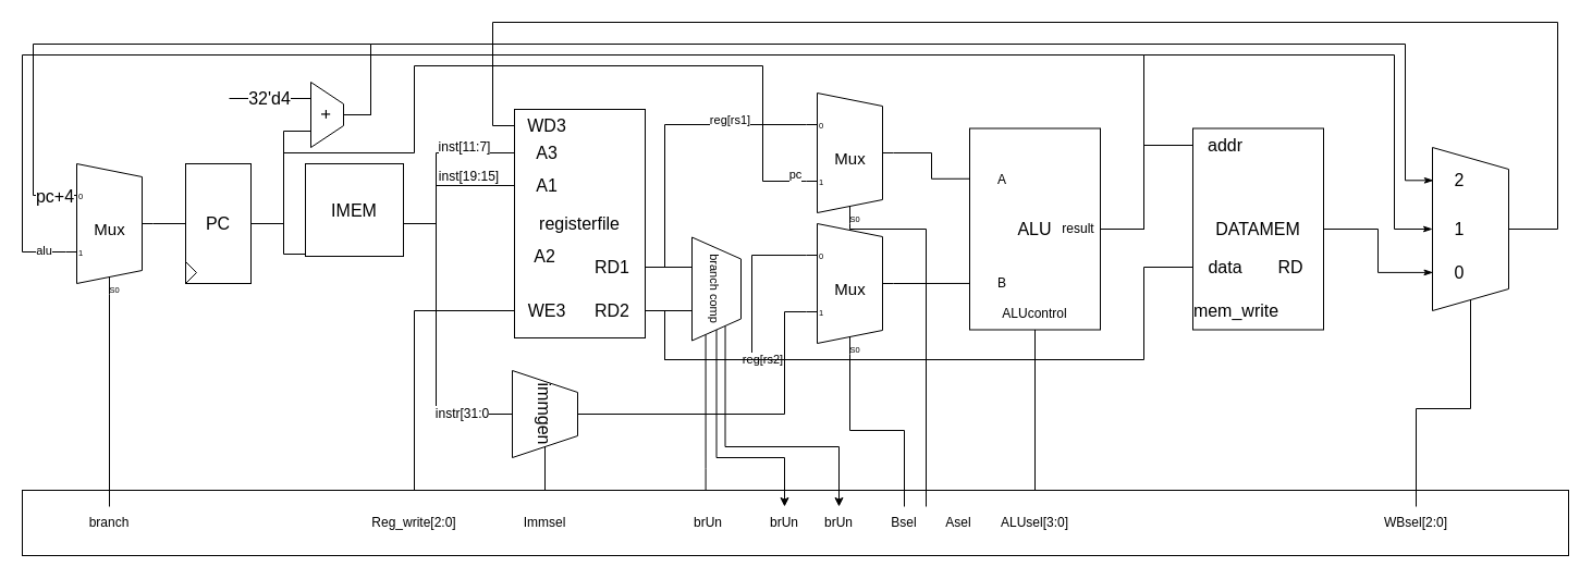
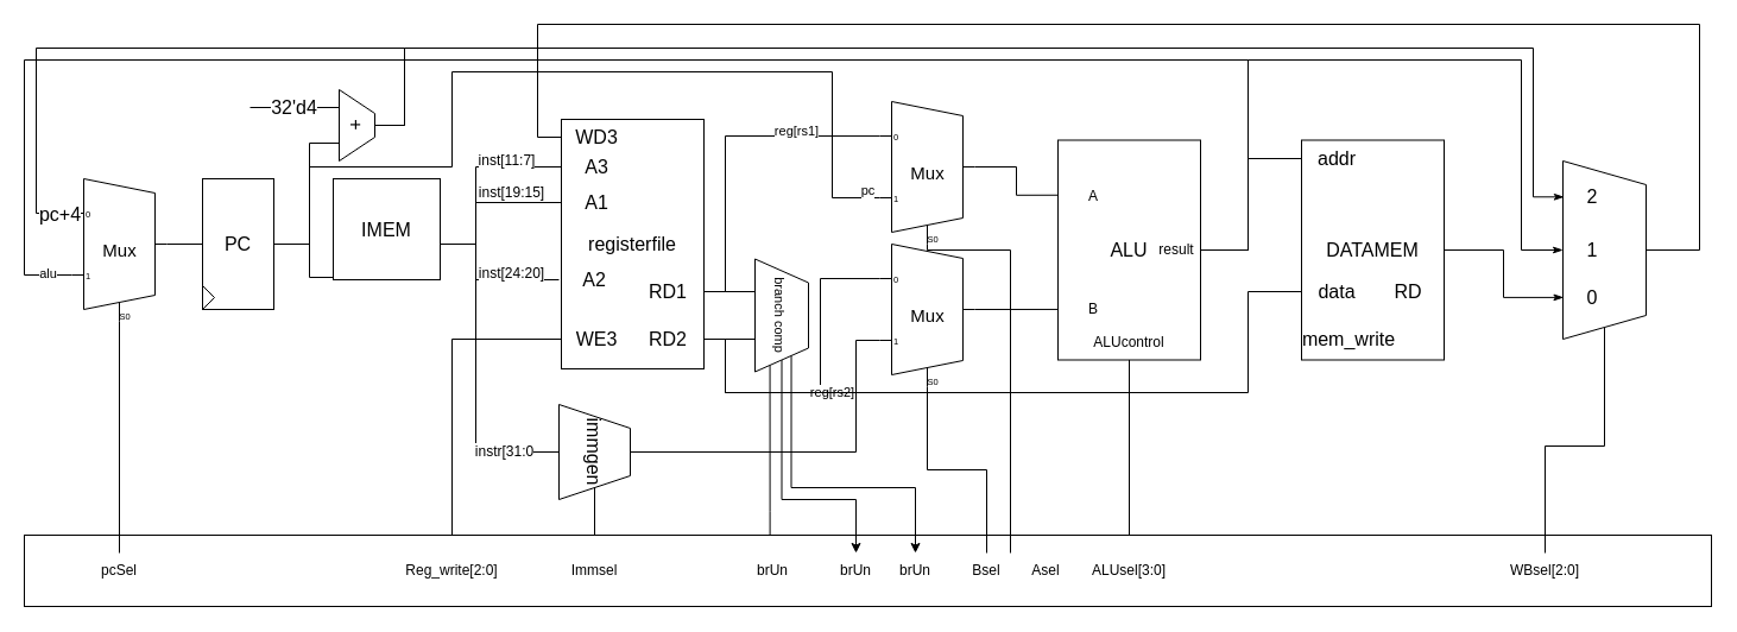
  <mxCell id="0" />
  <mxCell id="1" parent="0" />
  <mxCell id="2" style="edgeStyle=orthogonalEdgeStyle;rounded=0;orthogonalLoop=1;jettySize=auto;html=1;entryX=0;entryY=0.5;entryDx=0;entryDy=0;endArrow=none;endFill=0;" edge="1" parent="1" source="78" target="77"><mxGeometry relative="1" as="geometry"><Array as="points"><mxPoint x="380" y="285" /></Array></mxGeometry></mxCell>
  <mxCell id="3" style="edgeStyle=orthogonalEdgeStyle;rounded=0;orthogonalLoop=1;jettySize=auto;html=1;entryX=0.5;entryY=1;entryDx=0;entryDy=0;endArrow=none;endFill=0;" edge="1" parent="1" source="74" target="72"><mxGeometry relative="1" as="geometry" /></mxCell>
  <mxCell id="4" style="edgeStyle=orthogonalEdgeStyle;rounded=0;orthogonalLoop=1;jettySize=auto;html=1;entryX=1;entryY=0.5;entryDx=0;entryDy=0;endArrow=none;endFill=0;" edge="1" parent="1" source="62" target="59"><mxGeometry relative="1" as="geometry" /></mxCell>
  <mxCell id="5" style="edgeStyle=orthogonalEdgeStyle;rounded=0;orthogonalLoop=1;jettySize=auto;html=1;entryX=1;entryY=0.75;entryDx=0;entryDy=0;endArrow=none;endFill=0;" edge="1" parent="1" source="63" target="37"><mxGeometry relative="1" as="geometry"><Array as="points"><mxPoint x="648" y="430" /></Array></mxGeometry></mxCell>
  <mxCell id="6" value="" style="rounded=0;whiteSpace=wrap;html=1;" vertex="1" parent="1"><mxGeometry x="20" y="450" width="1420" height="60" as="geometry" /></mxCell>
  <mxCell id="7" style="edgeStyle=orthogonalEdgeStyle;rounded=0;orthogonalLoop=1;jettySize=auto;html=1;exitX=1;exitY=0.5;exitDx=0;exitDy=-5;exitPerimeter=0;entryX=0;entryY=0.5;entryDx=0;entryDy=0;fontSize=16;endArrow=none;endFill=0;" edge="1" parent="1" source="8" target="12"><mxGeometry relative="1" as="geometry" /></mxCell>
  <mxCell id="8" value="Mux" style="shadow=0;dashed=0;align=center;html=1;strokeWidth=1;shape=mxgraph.electrical.abstract.mux2;fontSize=15;" vertex="1" parent="1"><mxGeometry x="60" y="150" width="80" height="120" as="geometry" /></mxCell>
  <mxCell id="9" style="edgeStyle=orthogonalEdgeStyle;rounded=0;orthogonalLoop=1;jettySize=auto;html=1;entryX=0;entryY=0.75;entryDx=0;entryDy=0;fontSize=16;endArrow=none;endFill=0;" edge="1" parent="1" source="12" target="22"><mxGeometry relative="1" as="geometry"><Array as="points"><mxPoint x="260" y="205" /><mxPoint x="260" y="233" /></Array></mxGeometry></mxCell>
  <mxCell id="10" style="edgeStyle=orthogonalEdgeStyle;rounded=0;orthogonalLoop=1;jettySize=auto;html=1;entryX=0.75;entryY=1;entryDx=0;entryDy=0;fontSize=16;endArrow=none;endFill=0;" edge="1" parent="1" source="12" target="16"><mxGeometry relative="1" as="geometry"><Array as="points"><mxPoint x="260" y="205" /><mxPoint x="260" y="120" /></Array></mxGeometry></mxCell>
  <mxCell id="11" value="pc" style="edgeStyle=orthogonalEdgeStyle;rounded=0;orthogonalLoop=1;jettySize=auto;html=1;entryX=0;entryY=0.65;entryDx=0;entryDy=3;entryPerimeter=0;endArrow=none;endFill=0;" edge="1" parent="1" source="12" target="41"><mxGeometry x="0.974" y="6" relative="1" as="geometry"><Array as="points"><mxPoint x="260" y="205" /><mxPoint x="260" y="140" /><mxPoint x="380" y="140" /><mxPoint x="380" y="60" /><mxPoint x="700" y="60" /><mxPoint x="700" y="166" /></Array><mxPoint as="offset" /></mxGeometry></mxCell>
  <mxCell id="12" value="PC" style="rounded=0;whiteSpace=wrap;html=1;fontSize=16;" vertex="1" parent="1"><mxGeometry x="170" y="150" width="60" height="110" as="geometry" /></mxCell>
  <mxCell id="13" value="" style="triangle;whiteSpace=wrap;html=1;fontSize=16;" vertex="1" parent="1"><mxGeometry x="170" y="240" width="10" height="20" as="geometry" /></mxCell>
  <mxCell id="14" value="pc+4" style="edgeStyle=orthogonalEdgeStyle;rounded=0;orthogonalLoop=1;jettySize=auto;html=1;entryX=0;entryY=0.217;entryDx=0;entryDy=3;entryPerimeter=0;fontSize=16;endArrow=none;endFill=0;" edge="1" parent="1" source="16" target="8"><mxGeometry x="0.965" y="-1" relative="1" as="geometry"><Array as="points"><mxPoint x="340" y="105" /><mxPoint x="340" y="40" /><mxPoint x="30" y="40" /><mxPoint x="30" y="179" /></Array><mxPoint as="offset" /></mxGeometry></mxCell>
  <mxCell id="15" style="edgeStyle=orthogonalEdgeStyle;rounded=0;orthogonalLoop=1;jettySize=auto;html=1;endArrow=classicThin;endFill=1;entryX=0.202;entryY=0.988;entryDx=0;entryDy=0;entryPerimeter=0;" edge="1" parent="1" source="16" target="53"><mxGeometry relative="1" as="geometry"><Array as="points"><mxPoint x="340" y="105" /><mxPoint x="340" y="40" /><mxPoint x="1290" y="40" /><mxPoint x="1290" y="165" /></Array></mxGeometry></mxCell>
  <mxCell id="16" value="+" style="shape=trapezoid;perimeter=trapezoidPerimeter;whiteSpace=wrap;html=1;fixedSize=1;fontSize=16;rotation=90;" vertex="1" parent="1"><mxGeometry x="270" y="90" width="60" height="30" as="geometry" /></mxCell>
  <mxCell id="17" value="inst[11:7]" style="edgeStyle=orthogonalEdgeStyle;rounded=0;orthogonalLoop=1;jettySize=auto;html=1;entryX=0;entryY=0.5;entryDx=0;entryDy=0;fontSize=12;endArrow=none;endFill=0;" edge="1" parent="1" source="22" target="25"><mxGeometry x="0.447" y="5" relative="1" as="geometry"><Array as="points"><mxPoint x="400" y="205" /><mxPoint x="400" y="140" /></Array><mxPoint as="offset" /></mxGeometry></mxCell>
  <mxCell id="18" value="&lt;font style=&quot;font-size: 12px;&quot;&gt;inst[19:15]&lt;/font&gt;" style="edgeStyle=orthogonalEdgeStyle;rounded=0;orthogonalLoop=1;jettySize=auto;html=1;entryX=0;entryY=0.5;entryDx=0;entryDy=0;fontSize=16;endArrow=none;endFill=0;" edge="1" parent="1" source="22" target="26"><mxGeometry x="0.387" y="10" relative="1" as="geometry"><Array as="points"><mxPoint x="400" y="205" /><mxPoint x="400" y="170" /></Array><mxPoint as="offset" /></mxGeometry></mxCell>
+ <mxCell id="19" value="&lt;font style=&quot;font-size: 12px;&quot;&gt;inst[24:20]&lt;/font&gt;" style="edgeStyle=orthogonalEdgeStyle;rounded=0;orthogonalLoop=1;jettySize=auto;html=1;entryX=0;entryY=0.5;entryDx=0;entryDy=0;fontSize=12;endArrow=none;endFill=0;" edge="1" parent="1" source="22" target="27"><mxGeometry x="0.385" y="5" relative="1" as="geometry"><Array as="points"><mxPoint x="400" y="205" /><mxPoint x="400" y="235" /></Array><mxPoint as="offset" /></mxGeometry></mxCell>
  <mxCell id="20" style="edgeStyle=orthogonalEdgeStyle;rounded=0;orthogonalLoop=1;jettySize=auto;html=1;entryX=0.5;entryY=1;entryDx=0;entryDy=0;fontSize=12;endArrow=none;endFill=0;" edge="1" parent="1" source="22" target="59"><mxGeometry relative="1" as="geometry"><Array as="points"><mxPoint x="400" y="205" /><mxPoint x="400" y="380" /></Array></mxGeometry></mxCell>
  <mxCell id="21" value="instr[31:0" style="edgeLabel;html=1;align=center;verticalAlign=middle;resizable=0;points=[];fontSize=12;" vertex="1" connectable="0" parent="20"><mxGeometry x="0.655" y="1" relative="1" as="geometry"><mxPoint as="offset" /></mxGeometry></mxCell>
  <mxCell id="22" value="IMEM" style="rounded=0;whiteSpace=wrap;html=1;fontSize=16;" vertex="1" parent="1"><mxGeometry x="280" y="150" width="90" height="85" as="geometry" /></mxCell>
  <mxCell id="23" value="registerfile" style="rounded=0;whiteSpace=wrap;html=1;fontSize=16;" vertex="1" parent="1"><mxGeometry x="472" y="100" width="120" height="210" as="geometry" /></mxCell>
  <mxCell id="24" value="WD3" style="text;html=1;strokeColor=none;fillColor=none;align=center;verticalAlign=middle;whiteSpace=wrap;rounded=0;fontSize=16;" vertex="1" parent="1"><mxGeometry x="472" y="100" width="60" height="30" as="geometry" /></mxCell>
  <mxCell id="25" value="A3" style="text;html=1;strokeColor=none;fillColor=none;align=center;verticalAlign=middle;whiteSpace=wrap;rounded=0;fontSize=16;" vertex="1" parent="1"><mxGeometry x="472" y="125" width="60" height="30" as="geometry" /></mxCell>
  <mxCell id="26" value="A1" style="text;html=1;strokeColor=none;fillColor=none;align=center;verticalAlign=middle;whiteSpace=wrap;rounded=0;fontSize=16;" vertex="1" parent="1"><mxGeometry x="472" y="155" width="60" height="30" as="geometry" /></mxCell>
  <mxCell id="27" value="A2" style="text;html=1;strokeColor=none;fillColor=none;align=center;verticalAlign=middle;whiteSpace=wrap;rounded=0;fontSize=16;" vertex="1" parent="1"><mxGeometry x="470" y="220" width="60" height="30" as="geometry" /></mxCell>
  <mxCell id="28" style="edgeStyle=orthogonalEdgeStyle;rounded=0;orthogonalLoop=1;jettySize=auto;html=1;entryX=0.25;entryY=1;entryDx=0;entryDy=0;fontSize=16;endArrow=none;endFill=0;" edge="1" parent="1" source="30" target="37"><mxGeometry relative="1" as="geometry"><Array as="points"><mxPoint x="635" y="245" /></Array></mxGeometry></mxCell>
  <mxCell id="29" value="reg[rs1]" style="edgeStyle=orthogonalEdgeStyle;rounded=0;orthogonalLoop=1;jettySize=auto;html=1;entryX=0;entryY=0.217;entryDx=0;entryDy=3;entryPerimeter=0;endArrow=none;endFill=0;" edge="1" parent="1" source="30" target="41"><mxGeometry x="0.498" y="4" relative="1" as="geometry"><Array as="points"><mxPoint x="610" y="245" /><mxPoint x="610" y="114" /></Array><mxPoint as="offset" /></mxGeometry></mxCell>
  <mxCell id="30" value="RD1" style="text;html=1;strokeColor=none;fillColor=none;align=center;verticalAlign=middle;whiteSpace=wrap;rounded=0;fontSize=16;" vertex="1" parent="1"><mxGeometry x="532" y="230" width="60" height="30" as="geometry" /></mxCell>
  <mxCell id="31" style="edgeStyle=orthogonalEdgeStyle;rounded=0;orthogonalLoop=1;jettySize=auto;html=1;entryX=0.75;entryY=1;entryDx=0;entryDy=0;fontSize=16;endArrow=none;endFill=0;" edge="1" parent="1" source="34" target="37"><mxGeometry relative="1" as="geometry"><Array as="points"><mxPoint x="635" y="285" /></Array></mxGeometry></mxCell>
  <mxCell id="32" value="reg[rs2]" style="edgeStyle=orthogonalEdgeStyle;rounded=0;orthogonalLoop=1;jettySize=auto;html=1;entryX=0;entryY=0.217;entryDx=0;entryDy=3;entryPerimeter=0;fontSize=11;endArrow=none;endFill=0;" edge="1" parent="1" source="34" target="39"><mxGeometry x="-0.01" y="-10" relative="1" as="geometry"><Array as="points"><mxPoint x="610" y="285" /><mxPoint x="610" y="330" /><mxPoint x="690" y="330" /><mxPoint x="690" y="234" /></Array><mxPoint as="offset" /></mxGeometry></mxCell>
  <mxCell id="33" style="edgeStyle=orthogonalEdgeStyle;rounded=0;orthogonalLoop=1;jettySize=auto;html=1;entryX=0;entryY=0.5;entryDx=0;entryDy=0;endArrow=none;endFill=0;" edge="1" parent="1" source="34" target="49"><mxGeometry relative="1" as="geometry"><Array as="points"><mxPoint x="610" y="285" /><mxPoint x="610" y="330" /><mxPoint x="1050" y="330" /><mxPoint x="1050" y="245" /></Array></mxGeometry></mxCell>
  <mxCell id="34" value="RD2" style="text;html=1;strokeColor=none;fillColor=none;align=center;verticalAlign=middle;whiteSpace=wrap;rounded=0;fontSize=16;" vertex="1" parent="1"><mxGeometry x="532" y="270" width="60" height="30" as="geometry" /></mxCell>
  <mxCell id="35" style="edgeStyle=orthogonalEdgeStyle;rounded=0;orthogonalLoop=1;jettySize=auto;html=1;exitX=1;exitY=0.5;exitDx=0;exitDy=0;endArrow=classic;endFill=1;" edge="1" parent="1" source="37" target="64"><mxGeometry relative="1" as="geometry"><Array as="points"><mxPoint x="658" y="420" /><mxPoint x="720" y="420" /></Array></mxGeometry></mxCell>
  <mxCell id="36" style="edgeStyle=orthogonalEdgeStyle;rounded=0;orthogonalLoop=1;jettySize=auto;html=1;exitX=1;exitY=0.25;exitDx=0;exitDy=0;entryX=0.5;entryY=0;entryDx=0;entryDy=0;endArrow=classic;endFill=1;" edge="1" parent="1" source="37" target="65"><mxGeometry relative="1" as="geometry"><Array as="points"><mxPoint x="666" y="410" /><mxPoint x="770" y="410" /></Array></mxGeometry></mxCell>
  <mxCell id="37" value="&lt;font style=&quot;font-size: 11px;&quot;&gt;branch comp&lt;/font&gt;" style="shape=trapezoid;perimeter=trapezoidPerimeter;whiteSpace=wrap;html=1;fixedSize=1;fontSize=16;rotation=90;" vertex="1" parent="1"><mxGeometry x="610" y="242.5" width="95" height="45" as="geometry" /></mxCell>
  <mxCell id="38" style="edgeStyle=orthogonalEdgeStyle;rounded=0;orthogonalLoop=1;jettySize=auto;html=1;exitX=1;exitY=0.5;exitDx=0;exitDy=-5;exitPerimeter=0;entryX=0;entryY=0.77;entryDx=0;entryDy=0;entryPerimeter=0;endArrow=none;endFill=0;" edge="1" parent="1" source="39" target="45"><mxGeometry relative="1" as="geometry" /></mxCell>
  <mxCell id="39" value="Mux" style="shadow=0;dashed=0;align=center;html=1;strokeWidth=1;shape=mxgraph.electrical.abstract.mux2;fontSize=15;" vertex="1" parent="1"><mxGeometry x="740" y="205" width="80" height="120" as="geometry" /></mxCell>
  <mxCell id="40" style="edgeStyle=orthogonalEdgeStyle;rounded=0;orthogonalLoop=1;jettySize=auto;html=1;exitX=1;exitY=0.5;exitDx=0;exitDy=-5;exitPerimeter=0;entryX=0;entryY=0.25;entryDx=0;entryDy=0;endArrow=none;endFill=0;" edge="1" parent="1" source="41" target="45"><mxGeometry relative="1" as="geometry" /></mxCell>
  <mxCell id="41" value="Mux" style="shadow=0;dashed=0;align=center;html=1;strokeWidth=1;shape=mxgraph.electrical.abstract.mux2;fontSize=15;" vertex="1" parent="1"><mxGeometry x="740" y="85" width="80" height="120" as="geometry" /></mxCell>
  <mxCell id="42" style="edgeStyle=orthogonalEdgeStyle;rounded=0;orthogonalLoop=1;jettySize=auto;html=1;endArrow=none;endFill=0;" edge="1" parent="1" source="45" target="48"><mxGeometry relative="1" as="geometry"><Array as="points"><mxPoint x="1050" y="210" /><mxPoint x="1050" y="133" /></Array></mxGeometry></mxCell>
  <mxCell id="43" style="edgeStyle=orthogonalEdgeStyle;rounded=0;orthogonalLoop=1;jettySize=auto;html=1;entryX=0.5;entryY=1;entryDx=0;entryDy=0;endArrow=classicThin;endFill=1;" edge="1" parent="1" source="45" target="53"><mxGeometry relative="1" as="geometry"><Array as="points"><mxPoint x="1050" y="210" /><mxPoint x="1050" y="50" /><mxPoint x="1280" y="50" /><mxPoint x="1280" y="210" /></Array></mxGeometry></mxCell>
  <mxCell id="44" value="alu" style="edgeStyle=orthogonalEdgeStyle;rounded=0;orthogonalLoop=1;jettySize=auto;html=1;entryX=0;entryY=0.65;entryDx=0;entryDy=3;entryPerimeter=0;endArrow=none;endFill=0;" edge="1" parent="1" source="45" target="8"><mxGeometry x="0.972" y="1" relative="1" as="geometry"><Array as="points"><mxPoint x="1050" y="210" /><mxPoint x="1050" y="50" /><mxPoint x="20" y="50" /><mxPoint x="20" y="231" /></Array><mxPoint as="offset" /></mxGeometry></mxCell>
  <mxCell id="45" value="ALU" style="rounded=0;whiteSpace=wrap;html=1;fontSize=16;" vertex="1" parent="1"><mxGeometry x="890" y="117.5" width="120" height="185" as="geometry" /></mxCell>
  <mxCell id="46" style="edgeStyle=orthogonalEdgeStyle;rounded=0;orthogonalLoop=1;jettySize=auto;html=1;entryX=0.766;entryY=0.993;entryDx=0;entryDy=0;endArrow=classicThin;endFill=1;entryPerimeter=0;" edge="1" parent="1" source="47" target="53"><mxGeometry relative="1" as="geometry"><Array as="points"><mxPoint x="1265" y="210" /><mxPoint x="1265" y="250" /><mxPoint x="1316" y="250" /></Array></mxGeometry></mxCell>
  <mxCell id="47" value="DATAMEM" style="rounded=0;whiteSpace=wrap;html=1;fontSize=16;" vertex="1" parent="1"><mxGeometry x="1095" y="117.5" width="120" height="185" as="geometry" /></mxCell>
  <mxCell id="48" value="addr" style="text;html=1;strokeColor=none;fillColor=none;align=center;verticalAlign=middle;whiteSpace=wrap;rounded=0;fontSize=16;" vertex="1" parent="1"><mxGeometry x="1095" y="117.5" width="60" height="30" as="geometry" /></mxCell>
  <mxCell id="49" value="data" style="text;html=1;strokeColor=none;fillColor=none;align=center;verticalAlign=middle;whiteSpace=wrap;rounded=0;fontSize=16;" vertex="1" parent="1"><mxGeometry x="1095" y="230" width="60" height="30" as="geometry" /></mxCell>
  <mxCell id="50" value="mem_write" style="text;html=1;strokeColor=none;fillColor=none;align=center;verticalAlign=middle;whiteSpace=wrap;rounded=0;fontSize=16;" vertex="1" parent="1"><mxGeometry x="1095" y="270" width="80" height="30" as="geometry" /></mxCell>
  <mxCell id="51" value="RD" style="text;html=1;strokeColor=none;fillColor=none;align=center;verticalAlign=middle;whiteSpace=wrap;rounded=0;fontSize=16;" vertex="1" parent="1"><mxGeometry x="1155" y="230" width="60" height="30" as="geometry" /></mxCell>
  <mxCell id="52" style="edgeStyle=orthogonalEdgeStyle;rounded=0;orthogonalLoop=1;jettySize=auto;html=1;entryX=0;entryY=0.5;entryDx=0;entryDy=0;endArrow=none;endFill=0;" edge="1" parent="1" source="53" target="24"><mxGeometry relative="1" as="geometry"><Array as="points"><mxPoint x="1430" y="210" /><mxPoint x="1430" y="20" /><mxPoint x="452" y="20" /><mxPoint x="452" y="115" /></Array></mxGeometry></mxCell>
  <mxCell id="53" value="" style="shape=trapezoid;perimeter=trapezoidPerimeter;whiteSpace=wrap;html=1;fixedSize=1;fontSize=16;rotation=90;" vertex="1" parent="1"><mxGeometry x="1275" y="175" width="150" height="70" as="geometry" /></mxCell>
  <mxCell id="54" value="2" style="text;html=1;strokeColor=none;fillColor=none;align=center;verticalAlign=middle;whiteSpace=wrap;rounded=0;fontSize=16;" vertex="1" parent="1"><mxGeometry x="1320" y="155" width="40" height="20" as="geometry" /></mxCell>
  <mxCell id="55" value="1" style="text;html=1;strokeColor=none;fillColor=none;align=center;verticalAlign=middle;whiteSpace=wrap;rounded=0;fontSize=16;" vertex="1" parent="1"><mxGeometry x="1320" y="200" width="40" height="20" as="geometry" /></mxCell>
  <mxCell id="56" value="0" style="text;html=1;strokeColor=none;fillColor=none;align=center;verticalAlign=middle;whiteSpace=wrap;rounded=0;fontSize=16;" vertex="1" parent="1"><mxGeometry x="1320" y="240" width="40" height="20" as="geometry" /></mxCell>
  <mxCell id="57" value="32'd4" style="edgeStyle=orthogonalEdgeStyle;rounded=0;orthogonalLoop=1;jettySize=auto;html=1;exitX=0.25;exitY=0;exitDx=0;exitDy=0;fontSize=16;endArrow=none;endFill=0;" edge="1" parent="1"><mxGeometry relative="1" as="geometry"><mxPoint x="210" y="90" as="targetPoint" /><mxPoint x="285" y="90" as="sourcePoint" /><Array as="points"><mxPoint x="260" y="90" /><mxPoint x="260" y="90" /></Array></mxGeometry></mxCell>
  <mxCell id="58" style="edgeStyle=orthogonalEdgeStyle;rounded=0;orthogonalLoop=1;jettySize=auto;html=1;entryX=0;entryY=0.65;entryDx=0;entryDy=3;entryPerimeter=0;fontSize=12;endArrow=none;endFill=0;" edge="1" parent="1" source="59" target="39"><mxGeometry relative="1" as="geometry"><Array as="points"><mxPoint x="720" y="380" /><mxPoint x="720" y="286" /></Array></mxGeometry></mxCell>
  <mxCell id="59" value="immgen" style="shape=trapezoid;perimeter=trapezoidPerimeter;whiteSpace=wrap;html=1;fixedSize=1;fontSize=16;rotation=90;" vertex="1" parent="1"><mxGeometry x="460" y="350" width="80" height="60" as="geometry" /></mxCell>
  <mxCell id="60" style="edgeStyle=orthogonalEdgeStyle;rounded=0;orthogonalLoop=1;jettySize=auto;html=1;entryX=0.375;entryY=1;entryDx=10;entryDy=0;entryPerimeter=0;endArrow=none;endFill=0;" edge="1" parent="1" source="61" target="8"><mxGeometry relative="1" as="geometry" /></mxCell>
- <mxCell id="61" value="branch" style="text;html=1;strokeColor=none;fillColor=none;align=center;verticalAlign=middle;whiteSpace=wrap;rounded=0;" vertex="1" parent="1"><mxGeometry x="70" y="465" width="60" height="30" as="geometry" /></mxCell>
+ <mxCell id="61" value="pcSel" style="text;html=1;strokeColor=none;fillColor=none;align=center;verticalAlign=middle;whiteSpace=wrap;rounded=0;" vertex="1" parent="1"><mxGeometry x="70" y="465" width="60" height="30" as="geometry" /></mxCell>
  <mxCell id="62" value="Immsel" style="text;html=1;strokeColor=none;fillColor=none;align=center;verticalAlign=middle;whiteSpace=wrap;rounded=0;" vertex="1" parent="1"><mxGeometry x="470" y="465" width="60" height="30" as="geometry" /></mxCell>
  <mxCell id="63" value="brUn" style="text;html=1;strokeColor=none;fillColor=none;align=center;verticalAlign=middle;whiteSpace=wrap;rounded=0;" vertex="1" parent="1"><mxGeometry x="620" y="465" width="60" height="30" as="geometry" /></mxCell>
  <mxCell id="64" value="brUn" style="text;html=1;strokeColor=none;fillColor=none;align=center;verticalAlign=middle;whiteSpace=wrap;rounded=0;" vertex="1" parent="1"><mxGeometry x="690" y="465" width="60" height="30" as="geometry" /></mxCell>
  <mxCell id="65" value="brUn" style="text;html=1;strokeColor=none;fillColor=none;align=center;verticalAlign=middle;whiteSpace=wrap;rounded=0;" vertex="1" parent="1"><mxGeometry x="740" y="465" width="60" height="30" as="geometry" /></mxCell>
  <mxCell id="66" style="edgeStyle=orthogonalEdgeStyle;rounded=0;orthogonalLoop=1;jettySize=auto;html=1;endArrow=none;endFill=0;" edge="1" parent="1" source="67" target="39"><mxGeometry relative="1" as="geometry" /></mxCell>
  <mxCell id="67" value="Bsel" style="text;html=1;strokeColor=none;fillColor=none;align=center;verticalAlign=middle;whiteSpace=wrap;rounded=0;" vertex="1" parent="1"><mxGeometry x="800" y="465" width="60" height="30" as="geometry" /></mxCell>
  <mxCell id="68" style="edgeStyle=orthogonalEdgeStyle;rounded=0;orthogonalLoop=1;jettySize=auto;html=1;endArrow=none;endFill=0;entryX=0.375;entryY=1;entryDx=10;entryDy=0;entryPerimeter=0;" edge="1" parent="1" source="69" target="41"><mxGeometry relative="1" as="geometry"><Array as="points"><mxPoint x="850" y="210" /><mxPoint x="780" y="210" /></Array></mxGeometry></mxCell>
  <mxCell id="69" value="Asel" style="text;html=1;strokeColor=none;fillColor=none;align=center;verticalAlign=middle;whiteSpace=wrap;rounded=0;" vertex="1" parent="1"><mxGeometry x="850" y="465" width="60" height="30" as="geometry" /></mxCell>
  <mxCell id="70" value="A" style="text;html=1;strokeColor=none;fillColor=none;align=center;verticalAlign=middle;whiteSpace=wrap;rounded=0;" vertex="1" parent="1"><mxGeometry x="890" y="150" width="60" height="30" as="geometry" /></mxCell>
  <mxCell id="71" value="B" style="text;html=1;strokeColor=none;fillColor=none;align=center;verticalAlign=middle;whiteSpace=wrap;rounded=0;" vertex="1" parent="1"><mxGeometry x="890" y="245" width="60" height="30" as="geometry" /></mxCell>
  <mxCell id="72" value="ALUcontrol" style="text;html=1;strokeColor=none;fillColor=none;align=center;verticalAlign=middle;whiteSpace=wrap;rounded=0;" vertex="1" parent="1"><mxGeometry x="920" y="272.5" width="60" height="30" as="geometry" /></mxCell>
  <mxCell id="73" value="result" style="text;html=1;strokeColor=none;fillColor=none;align=center;verticalAlign=middle;whiteSpace=wrap;rounded=0;" vertex="1" parent="1"><mxGeometry x="960" y="195" width="60" height="30" as="geometry" /></mxCell>
  <mxCell id="74" value="ALUsel[3:0]" style="text;html=1;strokeColor=none;fillColor=none;align=center;verticalAlign=middle;whiteSpace=wrap;rounded=0;" vertex="1" parent="1"><mxGeometry x="920" y="465" width="60" height="30" as="geometry" /></mxCell>
  <mxCell id="75" style="edgeStyle=orthogonalEdgeStyle;rounded=0;orthogonalLoop=1;jettySize=auto;html=1;entryX=1;entryY=0.5;entryDx=0;entryDy=0;endArrow=none;endFill=0;" edge="1" parent="1" source="76" target="53"><mxGeometry relative="1" as="geometry" /></mxCell>
  <mxCell id="76" value="WBsel[2:0]" style="text;html=1;strokeColor=none;fillColor=none;align=center;verticalAlign=middle;whiteSpace=wrap;rounded=0;" vertex="1" parent="1"><mxGeometry x="1260" y="465" width="80" height="30" as="geometry" /></mxCell>
  <mxCell id="77" value="WE3" style="text;html=1;strokeColor=none;fillColor=none;align=center;verticalAlign=middle;whiteSpace=wrap;rounded=0;fontSize=16;" vertex="1" parent="1"><mxGeometry x="472" y="270" width="60" height="30" as="geometry" /></mxCell>
  <mxCell id="78" value="Reg_write[2:0]" style="text;html=1;strokeColor=none;fillColor=none;align=center;verticalAlign=middle;whiteSpace=wrap;rounded=0;" vertex="1" parent="1"><mxGeometry x="350" y="465" width="60" height="30" as="geometry" /></mxCell>
